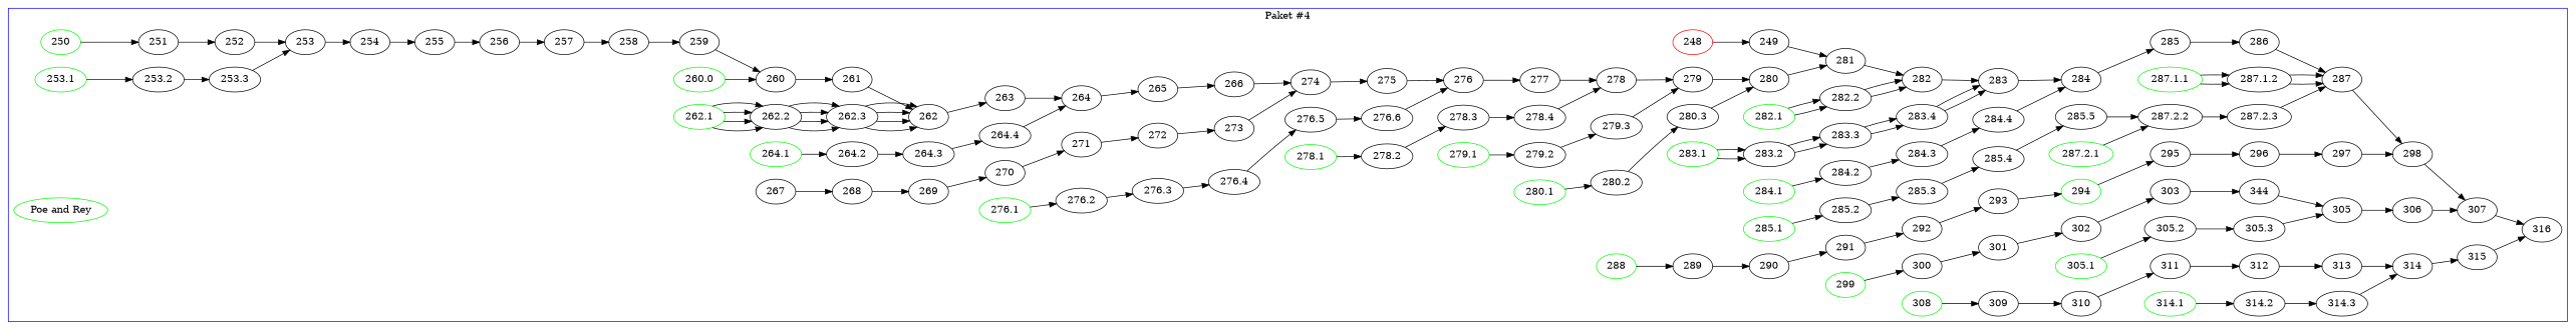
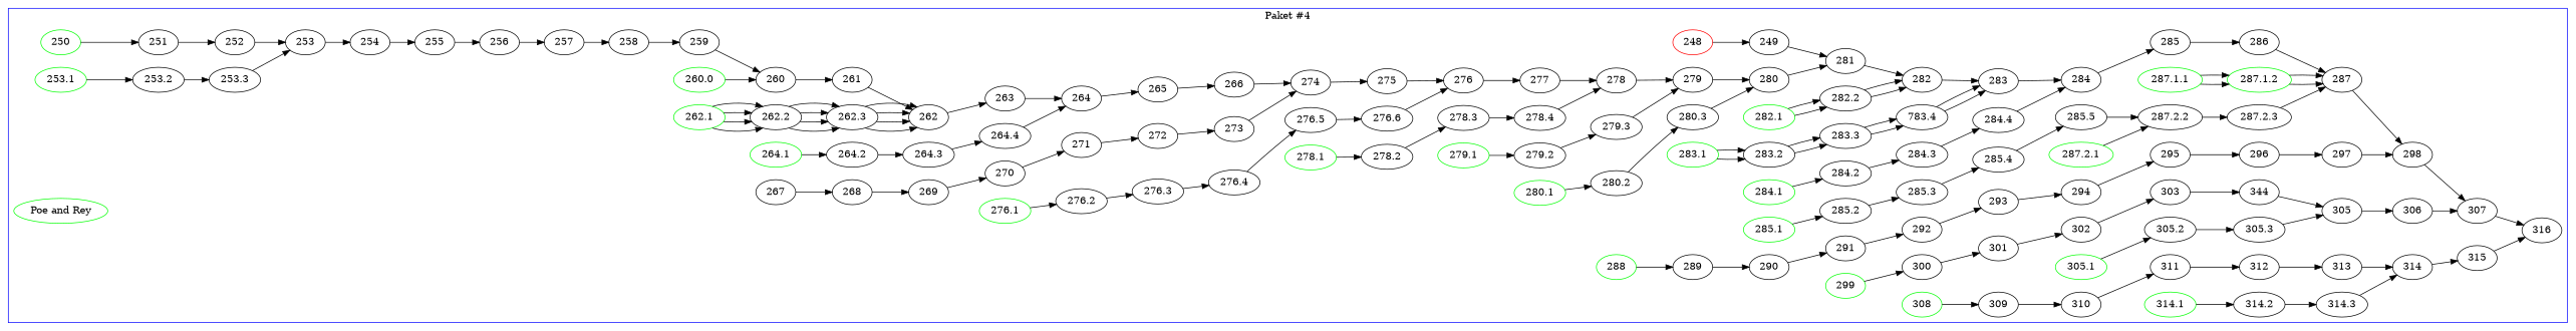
  digraph {
    rankdir=LR
    248 [color=red]
    249
    250 [color=green]
    251
    253.1 [color=green]
    253.2
    260.0 [color=green]
    260
    262.1 [color=green]
    262.2
    264.1 [color=green]
    264.2
    267 [color=black]
    268
    276.1 [color=green]
    276.2
    278.1 [color=green]
    278.2
    279.1 [color=green]
    279.2
    280.1 [color=green]
    280.2
    282.1 [color=green]
    282.2
    283.1 [color=green]
    283.2
    284.1 [color=green]
    284.2
    285.1 [color=green]
    285.2
    "287.1.1" [color=green]
-   "287.1.2"
+   "287.1.2" [color=green]
    "287.2.1" [color=green]
    "287.2.2"
    288 [color=green]
    289
    299 [color=green]
    300
    305.1 [color=green]
    305.2
    308 [color=green]
    309
    314.1 [color=green]
    314.2
    "Poe and Rey" [color=green]
    281
    282
    252
    253
    254
    253.3
    255
    256
    257
    258
    259
    261
    262
    263
    262.3
    264
    265
    264.3
    264.4
    266
    274
    275
    269
    270
    271
    272
    273
    276
    277
    276.3
    276.4
    276.5
    276.6
    278
    279
    278.3
    278.4
    280
    279.3
    280.3
    283
    284
    285
    286
    283.3
-   283.4
+   283.4 [label=783.4]
    284.3
    284.4
    285.3
    285.4
    285.5
    287
    298
    "287.2.3"
    307
    290
    291
    292
    293
-   294 [color=green]
+   294
    295
    296
    297
    316
    301
    302
    303
    n113 [label=344]
    305
    306
    305.3
    310
    311
    312
    313
    314
    315
    314.3
    subgraph cluster_1 {
      color=blue
      label="Paket #4"
      248
      249
      250
      251
      253.1
      253.2
      260.0
      260
      262.1
      262.2
      264.1
      264.2
      267
      268
      276.1
      276.2
      278.1
      278.2
      279.1
      279.2
      280.1
      280.2
      282.1
      282.2
      283.1
      283.2
      284.1
      284.2
      285.1
      285.2
      "287.1.1"
      "287.1.2"
      "287.2.1"
      "287.2.2"
      288
      289
      299
      300
      305.1
      305.2
      308
      309
      314.1
      314.2
      "Poe and Rey"
      281
      282
      252
      253
      254
      253.3
      255
      256
      257
      258
      259
      261
      262
      263
      262.3
      264
      265
      264.3
      264.4
      266
      274
      275
      269
      270
      271
      272
      273
      276
      277
      276.3
      276.4
      276.5
      276.6
      278
      279
      278.3
      278.4
      280
      279.3
      280.3
      283
      284
      285
      286
      283.3
      283.4
      284.3
      284.4
      285.3
      285.4
      285.5
      287
      298
      "287.2.3"
      307
      290
      291
      292
      293
      294
      295
      296
      297
      316
      301
      302
      303
      n113
      305
      306
      305.3
      310
      311
      312
      313
      314
      315
      314.3
    }
    248 -> 249
    249 -> 281
    250 -> 251
    251 -> 252
    253.1 -> 253.2
    253.2 -> 253.3
    260.0 -> 260
    260 -> 261
    262.1 -> 262.2
    262.1 -> 262.2
    262.1 -> 262.2
    262.1 -> 262.2
    262.2 -> 262.3
    262.2 -> 262.3
    262.2 -> 262.3
    262.2 -> 262.3
    264.1 -> 264.2
    264.2 -> 264.3
    267 -> 268
    268 -> 269
    276.1 -> 276.2
    276.2 -> 276.3
    278.1 -> 278.2
    278.2 -> 278.3
    279.1 -> 279.2
    279.2 -> 279.3
    280.1 -> 280.2
    280.2 -> 280.3
    282.1 -> 282.2
    282.1 -> 282.2
    282.2 -> 282
    282.2 -> 282
    283.1 -> 283.2
    283.1 -> 283.2
    283.2 -> 283.3
    283.2 -> 283.3
    284.1 -> 284.2
    284.2 -> 284.3
    285.1 -> 285.2
    285.2 -> 285.3
    "287.1.1" -> "287.1.2"
    "287.1.1" -> "287.1.2"
    "287.1.2" -> 287
    "287.1.2" -> 287
    "287.2.1" -> "287.2.2"
    "287.2.2" -> "287.2.3"
    288 -> 289
    289 -> 290
    299 -> 300
    300 -> 301
    305.1 -> 305.2
    305.2 -> 305.3
    308 -> 309
    309 -> 310
    314.1 -> 314.2
    314.2 -> 314.3
    281 -> 282
    282 -> 283
    252 -> 253
    253 -> 254
    254 -> 255
    253.3 -> 253
    255 -> 256
    256 -> 257
    257 -> 258
    258 -> 259
    259 -> 260
    261 -> 262
    262 -> 263
    263 -> 264
    262.3 -> 262
    262.3 -> 262
    262.3 -> 262
    262.3 -> 262
    264 -> 265
    265 -> 266
    264.3 -> 264.4
    264.4 -> 264
    266 -> 274
    274 -> 275
    275 -> 276
    269 -> 270
    270 -> 271
    271 -> 272
    272 -> 273
    273 -> 274
    276 -> 277
    277 -> 278
    276.3 -> 276.4
    276.4 -> 276.5
    276.5 -> 276.6
    276.6 -> 276
    278 -> 279
    279 -> 280
    278.3 -> 278.4
    278.4 -> 278
    280 -> 281
    279.3 -> 279
    280.3 -> 280
    283 -> 284
    284 -> 285
    285 -> 286
    286 -> 287
    283.3 -> 283.4
    283.3 -> 283.4
    283.4 -> 283
    283.4 -> 283
    284.3 -> 284.4
    284.4 -> 284
    285.3 -> 285.4
    285.4 -> 285.5
    285.5 -> "287.2.2"
    287 -> 298
    298 -> 307
    "287.2.3" -> 287
    307 -> 316
    290 -> 291
    291 -> 292
    292 -> 293
    293 -> 294
    294 -> 295
    295 -> 296
    296 -> 297
    297 -> 298
    301 -> 302
    302 -> 303
    303 -> n113
    n113 -> 305
    305 -> 306
    306 -> 307
    305.3 -> 305
    310 -> 311
    311 -> 312
    312 -> 313
    313 -> 314
    314 -> 315
    315 -> 316
    314.3 -> 314
  }
